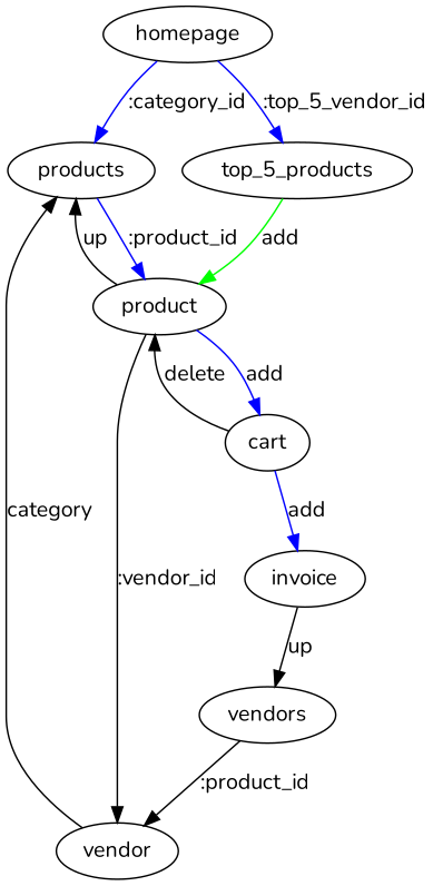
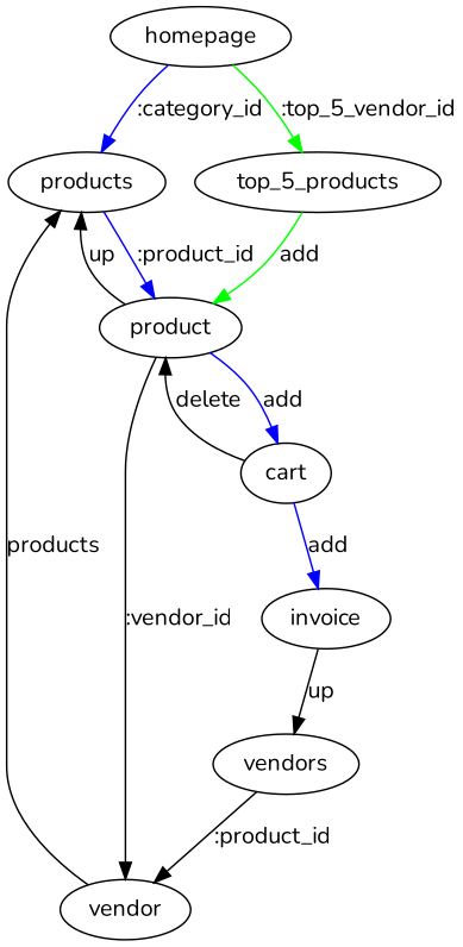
  digraph {
    fontname=Nunito
    node [fontname=Nunito]
    edge [fontname=Nunito]
    homepage
    products
    top_5_products
    product
    cart
    vendor
    invoice
    vendors
    homepage -> products [color=blue label=":category_id"]
-   homepage -> top_5_products [color=blue label=":top_5_vendor_id"]
+   homepage -> top_5_products [color=green label=":top_5_vendor_id"]
    products -> product [color=blue label=":product_id"]
    top_5_products -> product [color=green label=add]
    product -> products [label=up]
    product -> cart [color=blue label=add]
    product -> vendor [label=":vendor_id"]
    cart -> product [label=delete]
    cart -> invoice [color=blue label=add]
-   vendor -> products [label=category]
+   vendor -> products [label=products]
    invoice -> vendors [label=up]
    vendors -> vendor [label=":product_id"]
  }
